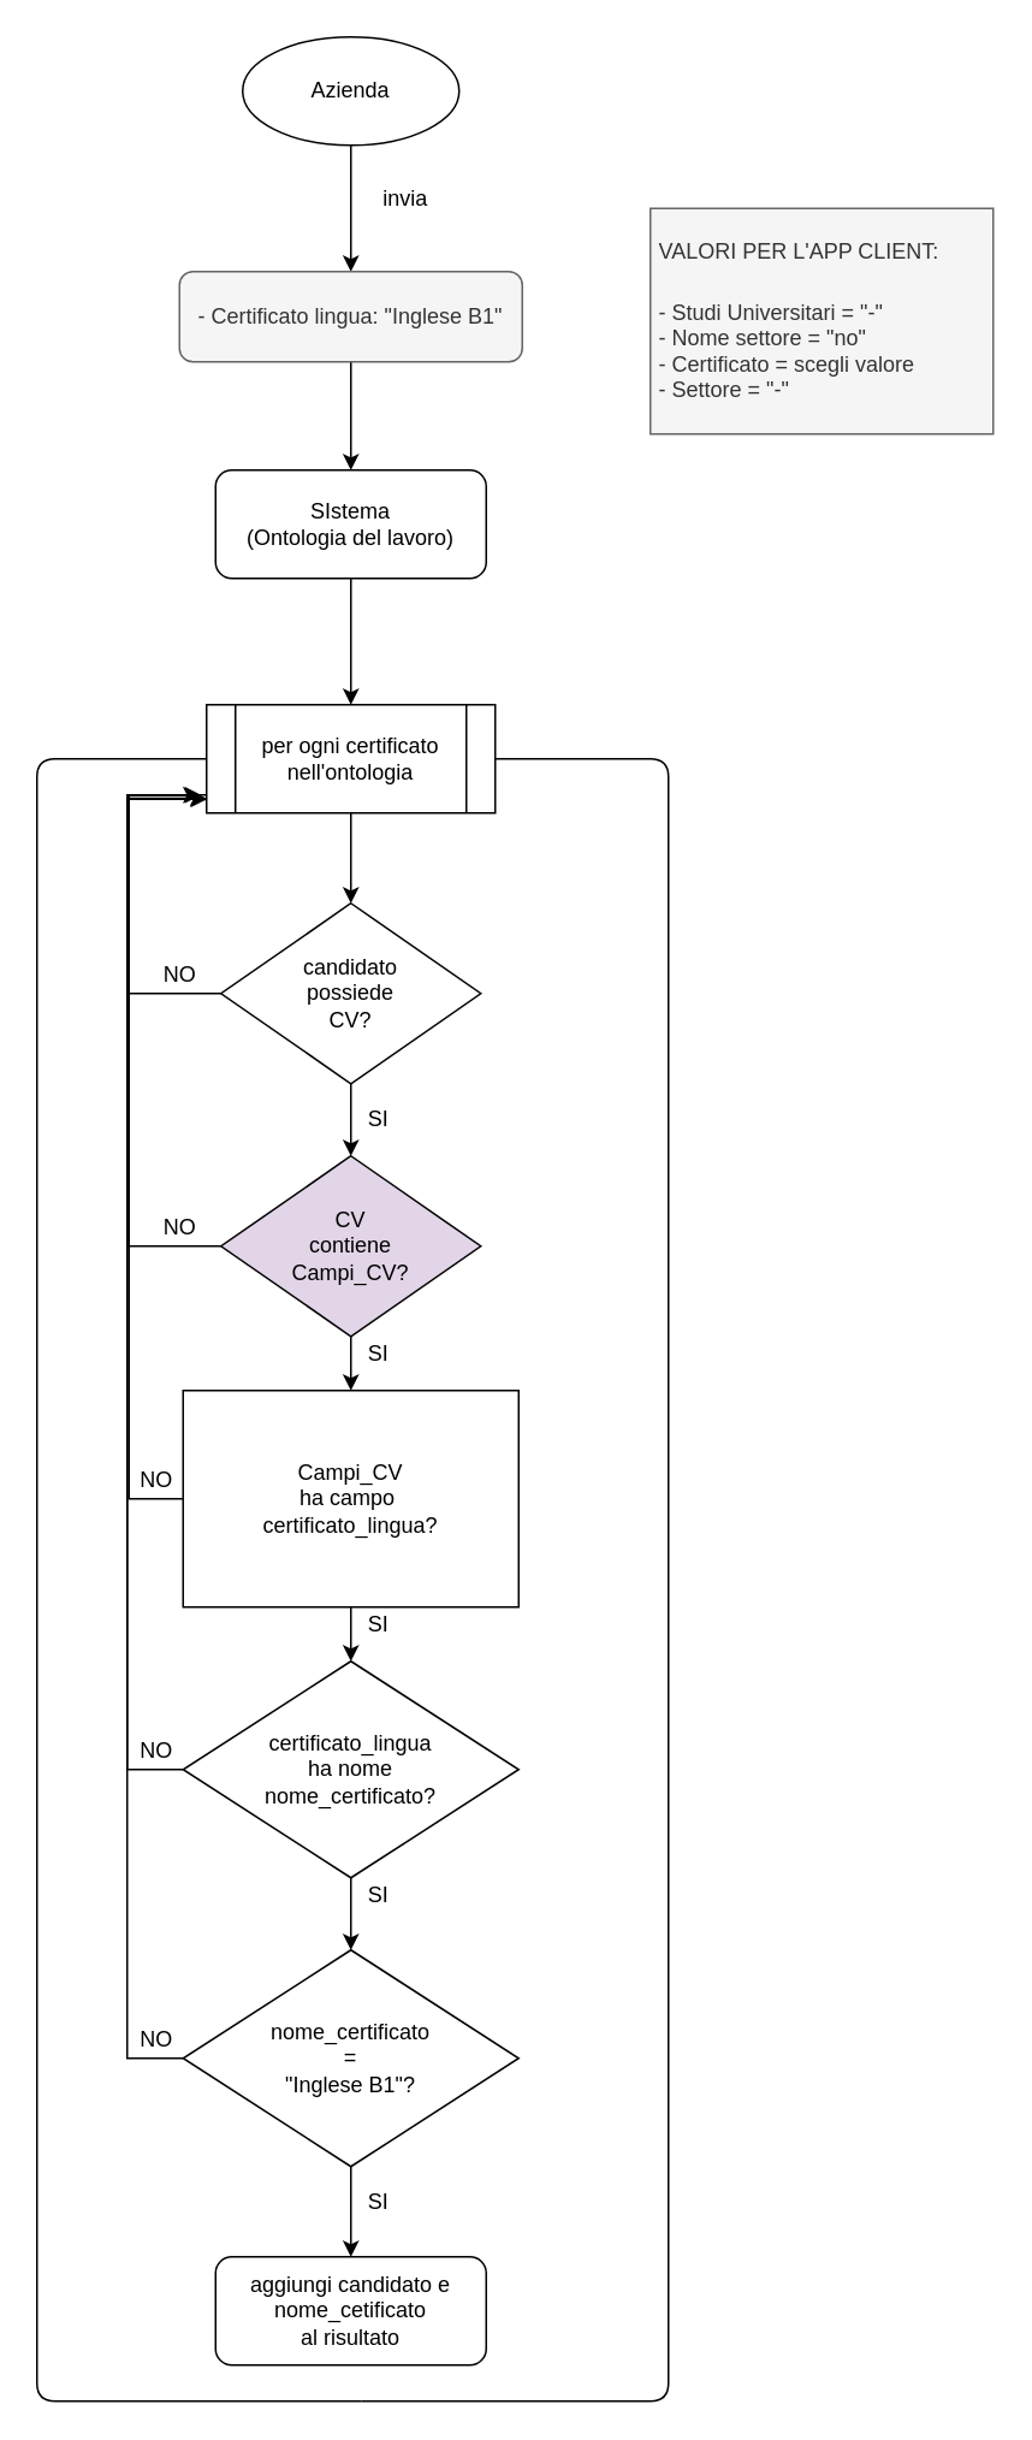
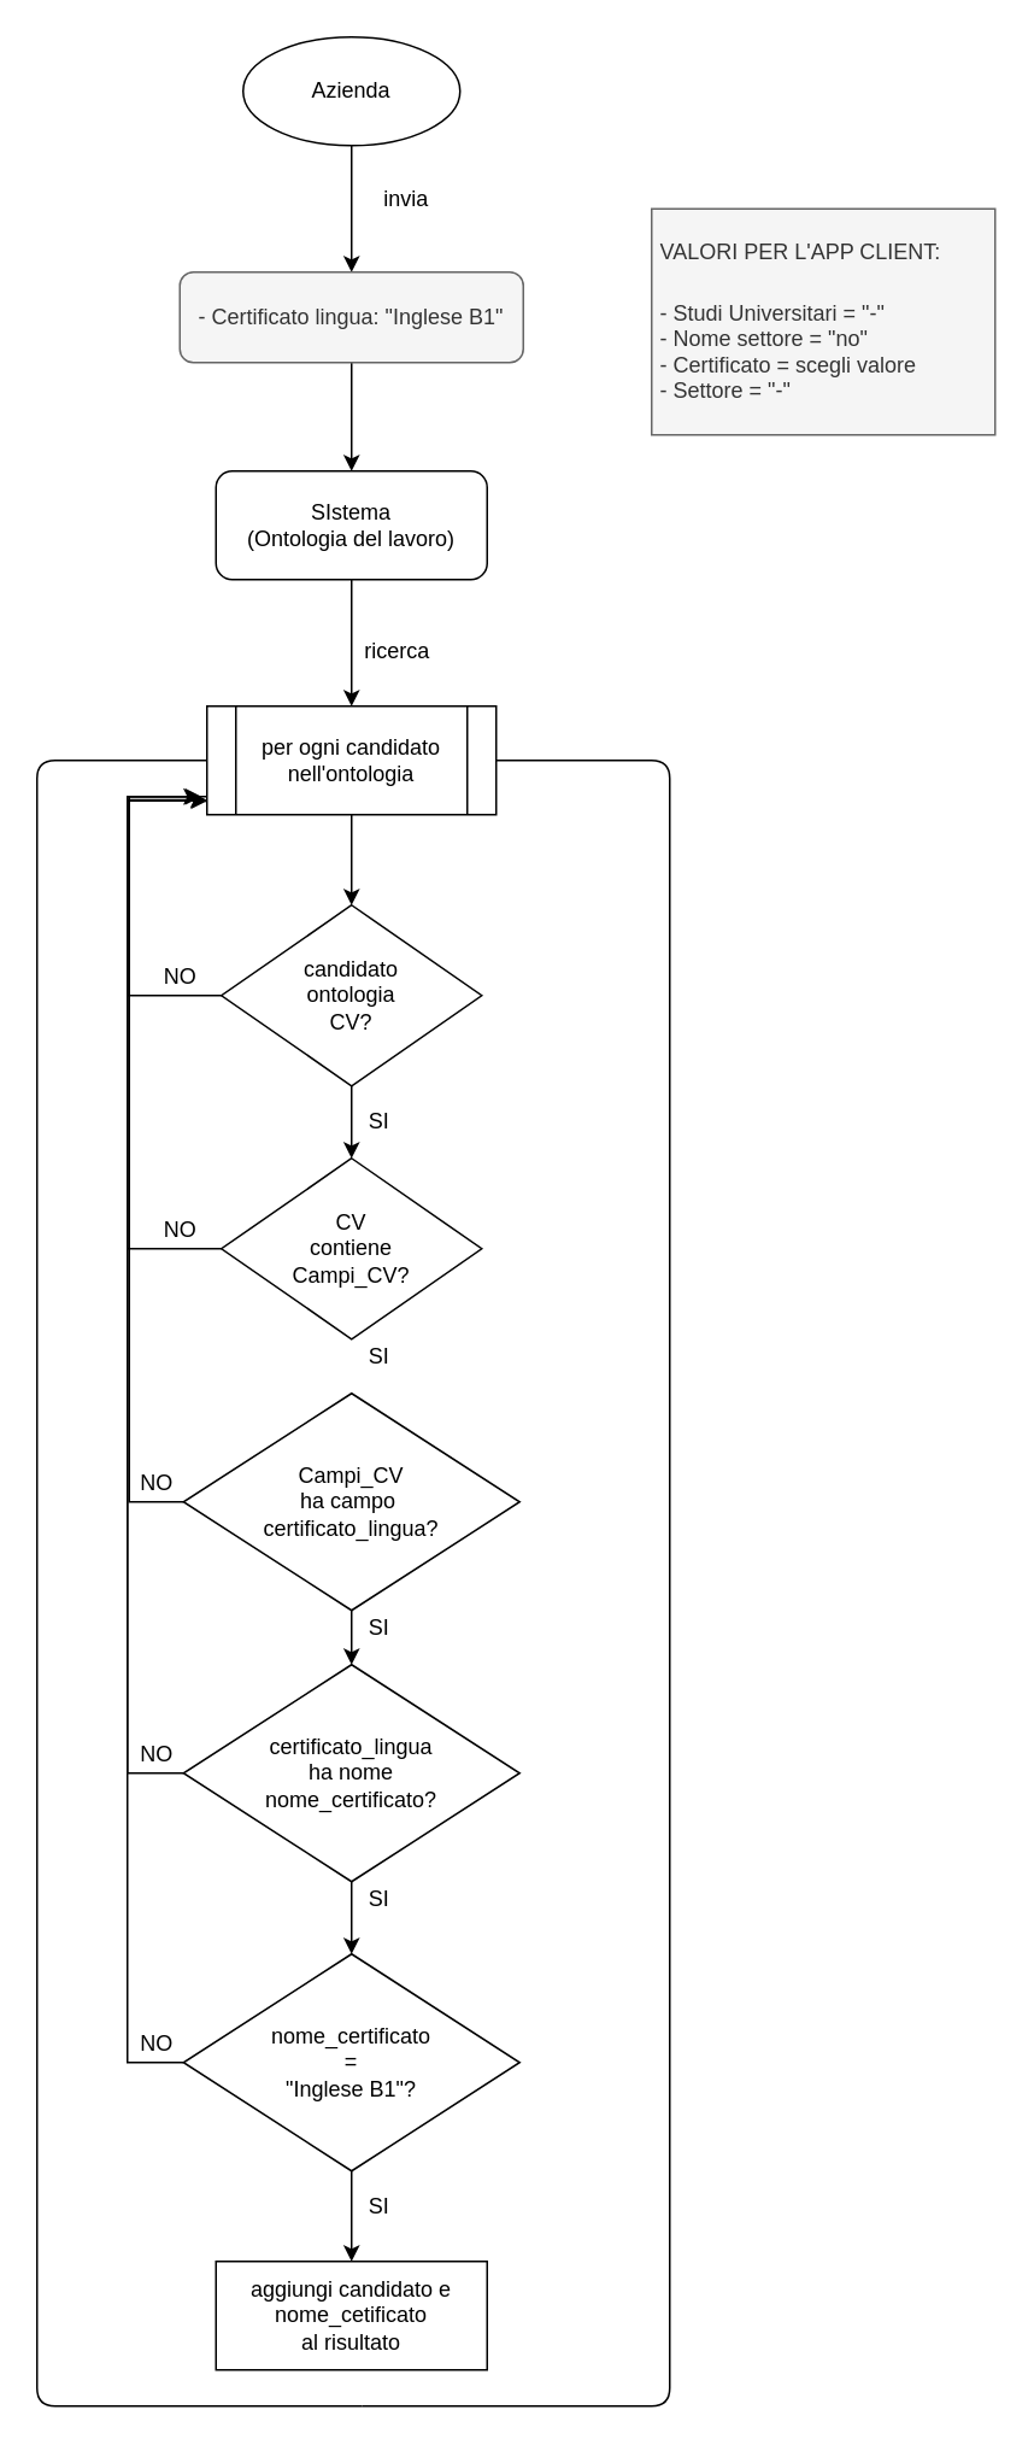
  <mxCell id="0" />
  <mxCell id="1" parent="0" />
  <mxCell id="2" style="edgeStyle=orthogonalEdgeStyle;rounded=0;orthogonalLoop=1;jettySize=auto;html=1;" parent="1" source="3" target="6" edge="1"><mxGeometry relative="1" as="geometry" /></mxCell>
  <mxCell id="3" value="Azienda" style="ellipse;whiteSpace=wrap;html=1;" parent="1" vertex="1"><mxGeometry x="134" y="20" width="120" height="60" as="geometry" /></mxCell>
  <mxCell id="4" value="invia" style="text;html=1;align=center;verticalAlign=middle;resizable=0;points=[];autosize=1;" parent="1" vertex="1"><mxGeometry x="194" y="100" width="60" height="20" as="geometry" /></mxCell>
  <mxCell id="5" style="edgeStyle=orthogonalEdgeStyle;rounded=0;orthogonalLoop=1;jettySize=auto;html=1;" parent="1" source="6" target="11" edge="1"><mxGeometry relative="1" as="geometry" /></mxCell>
  <mxCell id="6" value="- Certificato lingua: &quot;Inglese B1&quot;" style="rounded=1;whiteSpace=wrap;html=1;fillColor=#f5f5f5;strokeColor=#666666;fontColor=#333333;" parent="1" vertex="1"><mxGeometry x="99" y="150" width="190" height="50" as="geometry" /></mxCell>
  <mxCell id="7" style="edgeStyle=orthogonalEdgeStyle;rounded=0;orthogonalLoop=1;jettySize=auto;html=1;entryX=-0.011;entryY=0.876;entryDx=0;entryDy=0;entryPerimeter=0;" parent="1" source="9" target="14" edge="1"><mxGeometry relative="1" as="geometry"><Array as="points"><mxPoint x="70" y="550" /><mxPoint x="70" y="440" /><mxPoint x="114" y="440" /><mxPoint x="114" y="443" /></Array></mxGeometry></mxCell>
  <mxCell id="8" style="edgeStyle=orthogonalEdgeStyle;rounded=0;orthogonalLoop=1;jettySize=auto;html=1;entryX=0.5;entryY=0;entryDx=0;entryDy=0;" parent="1" source="9" target="19" edge="1"><mxGeometry relative="1" as="geometry" /></mxCell>
- <mxCell id="9" value="candidato &lt;br&gt;possiede &lt;br&gt;CV?" style="rhombus;whiteSpace=wrap;html=1;" parent="1" vertex="1"><mxGeometry x="122" y="500" width="144" height="100" as="geometry" /></mxCell>
+ <mxCell id="9" value="candidato &lt;br&gt;ontologia &lt;br&gt;CV?" style="rhombus;whiteSpace=wrap;html=1;" parent="1" vertex="1"><mxGeometry x="122" y="500" width="144" height="100" as="geometry" /></mxCell>
  <mxCell id="10" style="edgeStyle=orthogonalEdgeStyle;rounded=0;orthogonalLoop=1;jettySize=auto;html=1;entryX=0.5;entryY=0;entryDx=0;entryDy=0;" parent="1" source="11" target="14" edge="1"><mxGeometry relative="1" as="geometry" /></mxCell>
  <mxCell id="11" value="SIstema&lt;br&gt;(Ontologia del lavoro)" style="rounded=1;whiteSpace=wrap;html=1;" parent="1" vertex="1"><mxGeometry x="119" y="260" width="150" height="60" as="geometry" /></mxCell>
+ <mxCell id="12" value="ricerca" style="text;html=1;align=center;verticalAlign=middle;resizable=0;points=[];autosize=1;" parent="1" vertex="1"><mxGeometry x="194" y="350" width="50" height="20" as="geometry" /></mxCell>
  <mxCell id="13" style="edgeStyle=orthogonalEdgeStyle;rounded=0;orthogonalLoop=1;jettySize=auto;html=1;" parent="1" source="14" target="9" edge="1"><mxGeometry relative="1" as="geometry" /></mxCell>
- <mxCell id="14" value="per ogni certificato nell'ontologia" style="shape=process;whiteSpace=wrap;html=1;backgroundOutline=1;" parent="1" vertex="1"><mxGeometry x="114" y="390" width="160" height="60" as="geometry" /></mxCell>
+ <mxCell id="14" value="per ogni candidato nell'ontologia" style="shape=process;whiteSpace=wrap;html=1;backgroundOutline=1;" parent="1" vertex="1"><mxGeometry x="114" y="390" width="160" height="60" as="geometry" /></mxCell>
  <mxCell id="15" value="NO" style="text;html=1;align=center;verticalAlign=middle;resizable=0;points=[];autosize=1;" parent="1" vertex="1"><mxGeometry x="84" y="530" width="30" height="20" as="geometry" /></mxCell>
  <mxCell id="16" value="SI" style="text;html=1;align=center;verticalAlign=middle;resizable=0;points=[];autosize=1;" parent="1" vertex="1"><mxGeometry x="194" y="610" width="30" height="20" as="geometry" /></mxCell>
  <mxCell id="17" style="edgeStyle=orthogonalEdgeStyle;rounded=0;orthogonalLoop=1;jettySize=auto;html=1;" parent="1" source="19" edge="1"><mxGeometry relative="1" as="geometry"><mxPoint x="110" y="440" as="targetPoint" /><Array as="points"><mxPoint x="70" y="690" /><mxPoint x="70" y="440" /><mxPoint x="110" y="440" /></Array></mxGeometry></mxCell>
- <mxCell id="18" style="edgeStyle=orthogonalEdgeStyle;rounded=0;orthogonalLoop=1;jettySize=auto;html=1;entryX=0.5;entryY=0;entryDx=0;entryDy=0;" parent="1" source="19" target="24" edge="1"><mxGeometry relative="1" as="geometry" /></mxCell>
- <mxCell id="19" value="&lt;span&gt;CV &lt;br&gt;contiene &lt;br&gt;Campi_CV?&lt;/span&gt;" style="rhombus;whiteSpace=wrap;html=1;fillColor=#e1d5e7;" parent="1" vertex="1"><mxGeometry x="122" y="640" width="144" height="100" as="geometry" /></mxCell>
+ <mxCell id="19" value="&lt;span&gt;CV &lt;br&gt;contiene &lt;br&gt;Campi_CV?&lt;/span&gt;" style="rhombus;whiteSpace=wrap;html=1;" parent="1" vertex="1"><mxGeometry x="122" y="640" width="144" height="100" as="geometry" /></mxCell>
  <mxCell id="20" value="NO" style="text;html=1;align=center;verticalAlign=middle;resizable=0;points=[];autosize=1;" parent="1" vertex="1"><mxGeometry x="84" y="670" width="30" height="20" as="geometry" /></mxCell>
  <mxCell id="21" value="SI" style="text;html=1;align=center;verticalAlign=middle;resizable=0;points=[];autosize=1;" parent="1" vertex="1"><mxGeometry x="194" y="740" width="30" height="20" as="geometry" /></mxCell>
  <mxCell id="22" value="NO" style="text;html=1;align=center;verticalAlign=middle;resizable=0;points=[];autosize=1;" parent="1" vertex="1"><mxGeometry x="71" y="810" width="30" height="20" as="geometry" /></mxCell>
  <mxCell id="23" style="edgeStyle=orthogonalEdgeStyle;rounded=0;orthogonalLoop=1;jettySize=auto;html=1;exitX=0;exitY=0.5;exitDx=0;exitDy=0;" parent="1" source="24" edge="1"><mxGeometry relative="1" as="geometry"><mxPoint x="111" y="440" as="targetPoint" /><mxPoint x="101" y="855" as="sourcePoint" /><Array as="points"><mxPoint x="71" y="830" /><mxPoint x="71" y="440" /></Array></mxGeometry></mxCell>
- <mxCell id="24" value="&lt;span&gt;Campi_CV &lt;br&gt;ha campo&amp;nbsp;&lt;br&gt;certificato_lingua?&lt;br&gt;&lt;/span&gt;" style="whiteSpace=wrap;html=1;rounded=0;" parent="1" vertex="1"><mxGeometry x="101" y="770" width="186" height="120" as="geometry" /></mxCell>
+ <mxCell id="24" value="&lt;span&gt;Campi_CV &lt;br&gt;ha campo&amp;nbsp;&lt;br&gt;certificato_lingua?&lt;br&gt;&lt;/span&gt;" style="rhombus;whiteSpace=wrap;html=1;" parent="1" vertex="1"><mxGeometry x="101" y="770" width="186" height="120" as="geometry" /></mxCell>
  <mxCell id="25" style="edgeStyle=orthogonalEdgeStyle;rounded=0;orthogonalLoop=1;jettySize=auto;html=1;entryX=0.5;entryY=0;entryDx=0;entryDy=0;" parent="1" source="24" edge="1"><mxGeometry relative="1" as="geometry"><mxPoint x="194" y="920" as="targetPoint" /></mxGeometry></mxCell>
  <mxCell id="26" value="SI" style="text;html=1;align=center;verticalAlign=middle;resizable=0;points=[];autosize=1;" parent="1" vertex="1"><mxGeometry x="194" y="890" width="30" height="20" as="geometry" /></mxCell>
  <mxCell id="27" style="edgeStyle=orthogonalEdgeStyle;rounded=0;orthogonalLoop=1;jettySize=auto;html=1;entryX=-0.001;entryY=0.863;entryDx=0;entryDy=0;entryPerimeter=0;exitX=0;exitY=0.5;exitDx=0;exitDy=0;" parent="1" source="29" target="14" edge="1"><mxGeometry relative="1" as="geometry"><Array as="points"><mxPoint x="70" y="980" /><mxPoint x="70" y="442" /></Array></mxGeometry></mxCell>
  <mxCell id="28" style="edgeStyle=orthogonalEdgeStyle;rounded=0;orthogonalLoop=1;jettySize=auto;html=1;entryX=0.5;entryY=0;entryDx=0;entryDy=0;" parent="1" source="29" target="38" edge="1"><mxGeometry relative="1" as="geometry"><mxPoint x="194" y="1070" as="targetPoint" /></mxGeometry></mxCell>
  <mxCell id="29" value="&lt;span&gt;certificato_lingua&lt;br&gt;ha nome&lt;br&gt;nome_certificato?&lt;br&gt;&lt;/span&gt;" style="rhombus;whiteSpace=wrap;html=1;" parent="1" vertex="1"><mxGeometry x="101" y="920" width="186" height="120" as="geometry" /></mxCell>
  <mxCell id="30" value="SI" style="text;html=1;align=center;verticalAlign=middle;resizable=0;points=[];autosize=1;" parent="1" vertex="1"><mxGeometry x="194" y="1040" width="30" height="20" as="geometry" /></mxCell>
  <mxCell id="31" value="NO" style="text;html=1;align=center;verticalAlign=middle;resizable=0;points=[];autosize=1;" parent="1" vertex="1"><mxGeometry x="71" y="960" width="30" height="20" as="geometry" /></mxCell>
- <mxCell id="32" value="aggiungi candidato e nome_cetificato&lt;br&gt;al risultato" style="rounded=1;whiteSpace=wrap;html=1;" parent="1" vertex="1"><mxGeometry x="119" y="1250" width="150" height="60" as="geometry" /></mxCell>
+ <mxCell id="32" value="aggiungi candidato e nome_cetificato&lt;br&gt;al risultato" style="whiteSpace=wrap;html=1;rounded=0;" parent="1" vertex="1"><mxGeometry x="119" y="1250" width="150" height="60" as="geometry" /></mxCell>
  <mxCell id="33" value="" style="endArrow=none;html=1;entryX=1;entryY=0.5;entryDx=0;entryDy=0;" parent="1" target="14" edge="1"><mxGeometry width="50" height="50" relative="1" as="geometry"><mxPoint x="200" y="1330" as="sourcePoint" /><mxPoint x="220" y="780" as="targetPoint" /><Array as="points"><mxPoint x="370" y="1330" /><mxPoint x="370" y="780" /><mxPoint x="370" y="420" /></Array></mxGeometry></mxCell>
  <mxCell id="34" value="" style="endArrow=none;html=1;entryX=0;entryY=0.5;entryDx=0;entryDy=0;" parent="1" target="14" edge="1"><mxGeometry width="50" height="50" relative="1" as="geometry"><mxPoint x="200" y="1330" as="sourcePoint" /><mxPoint x="350" y="560" as="targetPoint" /><Array as="points"><mxPoint x="20" y="1330" /><mxPoint x="20" y="420" /></Array></mxGeometry></mxCell>
  <mxCell id="35" value="&lt;h1&gt;&lt;span style=&quot;font-size: 12px ; font-weight: 400 ; text-align: center&quot;&gt;VALORI PER L'APP CLIENT:&lt;/span&gt;&lt;br&gt;&lt;/h1&gt;&lt;p&gt;&lt;span style=&quot;text-align: center&quot;&gt;- Studi Universitari = &quot;-&quot;&lt;/span&gt;&lt;br style=&quot;text-align: center&quot;&gt;&lt;span style=&quot;text-align: center&quot;&gt;- Nome settore = &quot;no&quot;&lt;/span&gt;&lt;br style=&quot;text-align: center&quot;&gt;&lt;span style=&quot;text-align: center&quot;&gt;- Certificato = scegli valore&lt;/span&gt;&lt;br style=&quot;text-align: center&quot;&gt;&lt;span style=&quot;text-align: center&quot;&gt;- Settore = &quot;-&quot;&lt;/span&gt;&lt;br&gt;&lt;/p&gt;" style="text;html=1;strokeColor=#666666;fillColor=#f5f5f5;spacing=5;spacingTop=-20;whiteSpace=wrap;overflow=hidden;rounded=0;fontColor=#333333;" parent="1" vertex="1"><mxGeometry x="360" y="115" width="190" height="125" as="geometry" /></mxCell>
  <mxCell id="36" style="edgeStyle=orthogonalEdgeStyle;rounded=0;orthogonalLoop=1;jettySize=auto;html=1;entryX=0.001;entryY=0.872;entryDx=0;entryDy=0;entryPerimeter=0;" parent="1" source="38" target="14" edge="1"><mxGeometry relative="1" as="geometry"><mxPoint x="70" y="430" as="targetPoint" /><Array as="points"><mxPoint x="70" y="1140" /><mxPoint x="70" y="442" /></Array></mxGeometry></mxCell>
  <mxCell id="37" style="edgeStyle=orthogonalEdgeStyle;rounded=0;orthogonalLoop=1;jettySize=auto;html=1;entryX=0.5;entryY=0;entryDx=0;entryDy=0;" parent="1" source="38" target="32" edge="1"><mxGeometry relative="1" as="geometry" /></mxCell>
  <mxCell id="38" value="&lt;span&gt;nome_certificato&lt;br&gt;=&lt;br&gt;&lt;/span&gt;&quot;Inglese B1&quot;?&lt;span&gt;&lt;br&gt;&lt;/span&gt;" style="rhombus;whiteSpace=wrap;html=1;" parent="1" vertex="1"><mxGeometry x="101" y="1080" width="186" height="120" as="geometry" /></mxCell>
  <mxCell id="39" value="NO" style="text;html=1;align=center;verticalAlign=middle;resizable=0;points=[];autosize=1;" parent="1" vertex="1"><mxGeometry x="71" y="1120" width="30" height="20" as="geometry" /></mxCell>
  <mxCell id="40" value="SI" style="text;html=1;align=center;verticalAlign=middle;resizable=0;points=[];autosize=1;" parent="1" vertex="1"><mxGeometry x="194" y="1210" width="30" height="20" as="geometry" /></mxCell>
